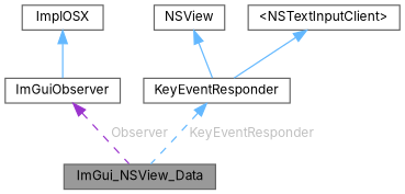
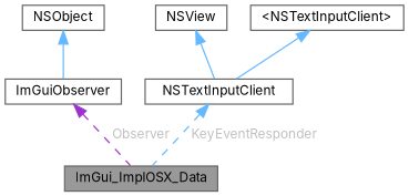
  digraph {
    fontname=Inter
    node [color=gray40 fillcolor=white fontname=Inter fontsize=10 shape=box style=filled]
    edge [color=steelblue1 dir=back fontname=Inter fontsize=10 labelfontname=Helvetica labelfontsize=10 style=solid]
-   n1 [fillcolor=grey60 fontcolor=black height=0.2 label=ImGui_NSView_Data width=0.4]
+   n1 [fillcolor=grey60 fontcolor=black height=0.2 label=ImGui_ImplOSX_Data width=0.4]
    n2 [height=0.2 label=ImGuiObserver width=0.4]
-   n3 [height=0.2 label=ImplOSX width=0.4]
-   n4 [height=0.2 label=KeyEventResponder width=0.4]
+   n3 [height=0.2 label=NSObject width=0.4]
+   n4 [height=0.2 label=NSTextInputClient width=0.4]
    n5 [height=0.2 label=NSView width=0.4]
    n6 [height=0.2 label="\<NSTextInputClient\>" width=0.4]
    n2 -> n1 [color=darkorchid3 fontcolor=grey label=" Observer" style=dashed]
    n3 -> n2
    n4 -> n1 [fontcolor=grey label=" KeyEventResponder" style=dashed]
    n5 -> n4
    n6 -> n4
  }
